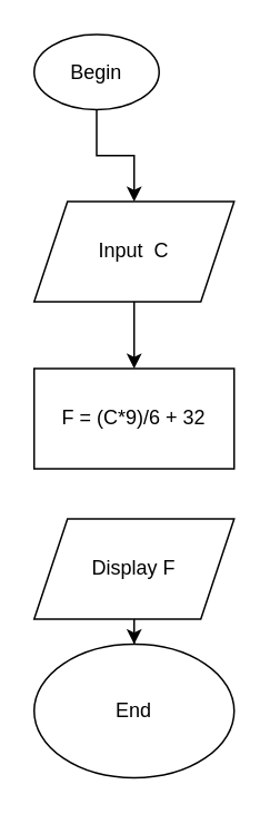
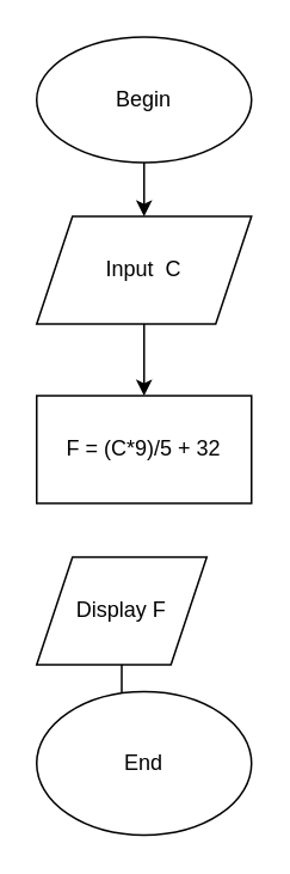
  <mxCell id="0" />
  <mxCell id="1" parent="0" />
  <mxCell id="2" style="edgeStyle=orthogonalEdgeStyle;rounded=0;orthogonalLoop=1;jettySize=auto;html=1;exitX=0.5;exitY=1;exitDx=0;exitDy=0;entryX=0.5;entryY=0;entryDx=0;entryDy=0;" edge="1" parent="1" source="3" target="5"><mxGeometry relative="1" as="geometry" /></mxCell>
- <mxCell id="3" value="Begin" style="ellipse;whiteSpace=wrap;html=1;" vertex="1" parent="1"><mxGeometry x="20" y="20" width="75" height="45" as="geometry" /></mxCell>
+ <mxCell id="3" value="Begin" style="ellipse;whiteSpace=wrap;html=1;" vertex="1" parent="1"><mxGeometry x="20" y="20" width="120" height="70" as="geometry" /></mxCell>
  <mxCell id="4" value="" style="edgeStyle=orthogonalEdgeStyle;rounded=0;orthogonalLoop=1;jettySize=auto;html=1;" edge="1" parent="1" source="5" target="6"><mxGeometry relative="1" as="geometry" /></mxCell>
  <mxCell id="5" value="Input&amp;nbsp; C" style="shape=parallelogram;perimeter=parallelogramPerimeter;whiteSpace=wrap;html=1;fixedSize=1;" vertex="1" parent="1"><mxGeometry x="20" y="120" width="120" height="60" as="geometry" /></mxCell>
- <mxCell id="6" value="F = (C*9)/6 + 32" style="rounded=0;whiteSpace=wrap;html=1;" vertex="1" parent="1"><mxGeometry x="20" y="220" width="120" height="60" as="geometry" /></mxCell>
+ <mxCell id="6" value="F = (C*9)/5 + 32" style="rounded=0;whiteSpace=wrap;html=1;" vertex="1" parent="1"><mxGeometry x="20" y="220" width="120" height="60" as="geometry" /></mxCell>
  <mxCell id="7" value="" style="edgeStyle=orthogonalEdgeStyle;rounded=0;orthogonalLoop=1;jettySize=auto;html=1;" edge="1" parent="1" source="8" target="9"><mxGeometry relative="1" as="geometry" /></mxCell>
- <mxCell id="8" value="Display F" style="shape=parallelogram;perimeter=parallelogramPerimeter;whiteSpace=wrap;html=1;fixedSize=1;" vertex="1" parent="1"><mxGeometry x="20" y="310" width="120" height="60" as="geometry" /></mxCell>
+ <mxCell id="8" value="Display F" style="shape=parallelogram;perimeter=parallelogramPerimeter;whiteSpace=wrap;html=1;fixedSize=1;" vertex="1" parent="1"><mxGeometry x="20" y="310" width="95" height="60" as="geometry" /></mxCell>
  <mxCell id="9" value="End&lt;br&gt;" style="ellipse;whiteSpace=wrap;html=1;" vertex="1" parent="1"><mxGeometry x="20" y="385" width="120" height="80" as="geometry" /></mxCell>
